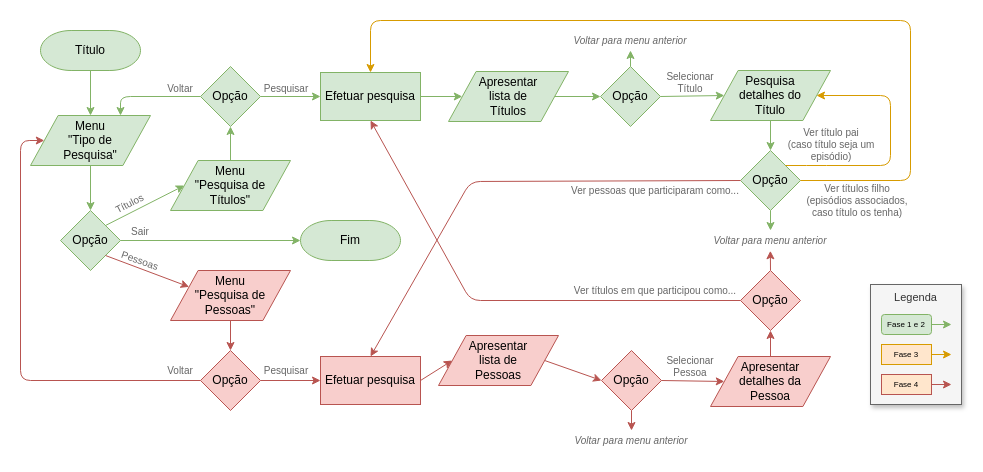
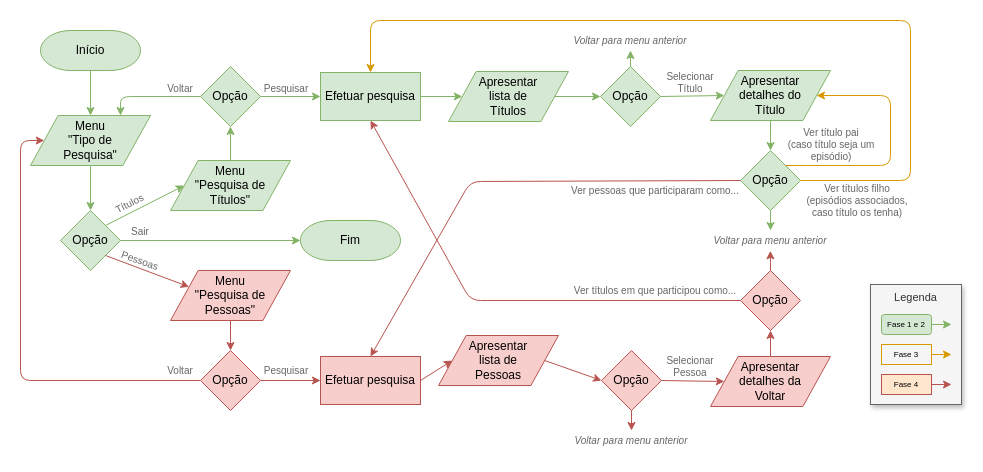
  <mxCell id="0" />
  <mxCell id="1" parent="0" />
  <mxCell id="2" value="Legenda" style="rounded=0;whiteSpace=wrap;html=1;fillColor=#f5f5f5;strokeColor=#666666;fontColor=#333333;glass=0;shadow=1;comic=0;fontSize=11;verticalAlign=top;" vertex="1" parent="1"><mxGeometry x="870" y="284" width="91" height="120" as="geometry" /></mxCell>
- <mxCell id="3" value="Título" style="strokeWidth=1;html=1;shape=mxgraph.flowchart.terminator;whiteSpace=wrap;fillColor=#d5e8d4;strokeColor=#82b366;" vertex="1" parent="1"><mxGeometry x="40" y="30" width="100" height="40" as="geometry" /></mxCell>
+ <mxCell id="3" value="Início" style="strokeWidth=1;html=1;shape=mxgraph.flowchart.terminator;whiteSpace=wrap;fillColor=#d5e8d4;strokeColor=#82b366;" vertex="1" parent="1"><mxGeometry x="40" y="30" width="100" height="40" as="geometry" /></mxCell>
  <mxCell id="4" value="Fim" style="strokeWidth=1;html=1;shape=mxgraph.flowchart.terminator;whiteSpace=wrap;fillColor=#d5e8d4;strokeColor=#82b366;" vertex="1" parent="1"><mxGeometry x="300" y="220" width="100" height="40" as="geometry" /></mxCell>
  <mxCell id="5" value="" style="endArrow=classic;html=1;exitX=0.5;exitY=1;exitDx=0;exitDy=0;exitPerimeter=0;entryX=0.5;entryY=0;entryDx=0;entryDy=0;entryPerimeter=0;fillColor=#d5e8d4;strokeColor=#82b366;" edge="1" parent="1" source="3"><mxGeometry width="50" height="50" relative="1" as="geometry"><mxPoint x="340" y="630" as="sourcePoint" /><mxPoint x="90" y="115" as="targetPoint" /></mxGeometry></mxCell>
  <mxCell id="6" value="Opção" style="rhombus;whiteSpace=wrap;html=1;strokeWidth=1;fillColor=#d5e8d4;strokeColor=#82b366;" vertex="1" parent="1"><mxGeometry x="60" y="210" width="60" height="60" as="geometry" /></mxCell>
  <mxCell id="7" value="" style="endArrow=classic;html=1;exitX=0.5;exitY=1;exitDx=0;exitDy=0;entryX=0.5;entryY=0;entryDx=0;entryDy=0;fillColor=#d5e8d4;strokeColor=#82b366;" edge="1" parent="1" target="6"><mxGeometry width="50" height="50" relative="1" as="geometry"><mxPoint x="90" y="165" as="sourcePoint" /><mxPoint x="80" y="310" as="targetPoint" /></mxGeometry></mxCell>
  <mxCell id="8" value="" style="endArrow=classic;html=1;exitX=1;exitY=0.5;exitDx=0;exitDy=0;entryX=0;entryY=0.5;entryDx=0;entryDy=0;entryPerimeter=0;fillColor=#d5e8d4;strokeColor=#82b366;" edge="1" parent="1" source="6" target="4"><mxGeometry width="50" height="50" relative="1" as="geometry"><mxPoint x="40" y="420" as="sourcePoint" /><mxPoint x="620" y="180" as="targetPoint" /><Array as="points" /></mxGeometry></mxCell>
  <mxCell id="9" value="&lt;span style=&quot;white-space: normal&quot;&gt;Menu&lt;/span&gt;&lt;br style=&quot;white-space: normal&quot;&gt;&lt;span style=&quot;white-space: normal&quot;&gt;&quot;Tipo de&lt;br&gt;Pesquisa&quot;&lt;/span&gt;" style="shape=parallelogram;html=1;strokeWidth=1;perimeter=parallelogramPerimeter;whiteSpace=wrap;rounded=0;arcSize=12;size=0.23;fillColor=#d5e8d4;strokeColor=#82b366;" vertex="1" parent="1"><mxGeometry x="30" y="115" width="120" height="50" as="geometry" /></mxCell>
  <mxCell id="10" value="Menu&lt;br&gt;&quot;Pesquisa de&lt;br&gt;Títulos&quot;" style="shape=parallelogram;html=1;strokeWidth=1;perimeter=parallelogramPerimeter;whiteSpace=wrap;rounded=0;arcSize=12;size=0.23;fillColor=#d5e8d4;strokeColor=#82b366;" vertex="1" parent="1"><mxGeometry x="170" y="160" width="120" height="50" as="geometry" /></mxCell>
  <mxCell id="11" value="Menu&lt;br&gt;&quot;Pesquisa de Pessoas&quot;" style="shape=parallelogram;html=1;strokeWidth=1;perimeter=parallelogramPerimeter;whiteSpace=wrap;rounded=0;arcSize=12;size=0.23;fillColor=#f8cecc;strokeColor=#b85450;" vertex="1" parent="1"><mxGeometry x="170" y="270" width="120" height="50" as="geometry" /></mxCell>
  <mxCell id="12" value="Sair" style="text;html=1;strokeColor=none;fillColor=none;align=center;verticalAlign=middle;whiteSpace=wrap;rounded=0;rotation=0;fontColor=#666666;fontStyle=0;fontSize=10;fontFamily=Helvetica;" vertex="1" parent="1"><mxGeometry x="119.5" y="221" width="40" height="20" as="geometry" /></mxCell>
  <mxCell id="13" value="Pessoas" style="text;html=1;strokeColor=none;fillColor=none;align=center;verticalAlign=middle;whiteSpace=wrap;rounded=0;fontColor=#666666;rotation=20;fontStyle=0;fontSize=10;fontFamily=Helvetica;" vertex="1" parent="1"><mxGeometry x="120" y="250" width="40" height="20" as="geometry" /></mxCell>
  <mxCell id="14" value="Títulos" style="text;html=1;strokeColor=none;fillColor=none;align=center;verticalAlign=middle;whiteSpace=wrap;rounded=0;fontColor=#666666;rotation=-27;fontStyle=0;fontSize=10;fontFamily=Helvetica;" vertex="1" parent="1"><mxGeometry x="109" y="192.5" width="40" height="20" as="geometry" /></mxCell>
  <mxCell id="15" value="Opção" style="rhombus;whiteSpace=wrap;html=1;strokeWidth=1;fillColor=#d5e8d4;strokeColor=#82b366;" vertex="1" parent="1"><mxGeometry x="200" y="66" width="60" height="60" as="geometry" /></mxCell>
  <mxCell id="16" value="" style="endArrow=classic;html=1;fontColor=#666666;exitX=0.5;exitY=0;exitDx=0;exitDy=0;entryX=0.5;entryY=1;entryDx=0;entryDy=0;fillColor=#d5e8d4;strokeColor=#82b366;" edge="1" parent="1" source="10" target="15"><mxGeometry width="50" height="50" relative="1" as="geometry"><mxPoint x="30" y="410" as="sourcePoint" /><mxPoint x="80" y="360" as="targetPoint" /></mxGeometry></mxCell>
  <mxCell id="17" value="" style="endArrow=classic;html=1;fontColor=#666666;exitX=1;exitY=0;exitDx=0;exitDy=0;entryX=0;entryY=0.5;entryDx=0;entryDy=0;fillColor=#d5e8d4;strokeColor=#82b366;" edge="1" parent="1" source="6" target="10"><mxGeometry width="50" height="50" relative="1" as="geometry"><mxPoint x="50" y="410" as="sourcePoint" /><mxPoint x="100" y="360" as="targetPoint" /></mxGeometry></mxCell>
  <mxCell id="18" value="" style="endArrow=classic;html=1;fontColor=#666666;entryX=0;entryY=0.25;entryDx=0;entryDy=0;exitX=1;exitY=1;exitDx=0;exitDy=0;fillColor=#f8cecc;strokeColor=#b85450;" edge="1" parent="1" source="6" target="11"><mxGeometry width="50" height="50" relative="1" as="geometry"><mxPoint x="60" y="410" as="sourcePoint" /><mxPoint x="110" y="360" as="targetPoint" /></mxGeometry></mxCell>
  <mxCell id="19" value="Opção" style="rhombus;whiteSpace=wrap;html=1;strokeWidth=1;fillColor=#f8cecc;strokeColor=#b85450;" vertex="1" parent="1"><mxGeometry x="200" y="350" width="60" height="60" as="geometry" /></mxCell>
  <mxCell id="20" value="" style="endArrow=classic;html=1;fontColor=#666666;entryX=0.5;entryY=0;entryDx=0;entryDy=0;exitX=0.5;exitY=1;exitDx=0;exitDy=0;fillColor=#f8cecc;strokeColor=#b85450;" edge="1" parent="1" source="11" target="19"><mxGeometry width="50" height="50" relative="1" as="geometry"><mxPoint x="30" y="480" as="sourcePoint" /><mxPoint x="80" y="430" as="targetPoint" /></mxGeometry></mxCell>
  <mxCell id="21" value="" style="endArrow=classic;html=1;fontFamily=Helvetica;fontSize=10;fontColor=#666666;exitX=0;exitY=0.5;exitDx=0;exitDy=0;entryX=0.75;entryY=0;entryDx=0;entryDy=0;fillColor=#d5e8d4;strokeColor=#82b366;" edge="1" parent="1" source="15" target="9"><mxGeometry width="50" height="50" relative="1" as="geometry"><mxPoint x="30" y="480" as="sourcePoint" /><mxPoint x="80" y="430" as="targetPoint" /><Array as="points"><mxPoint x="120" y="96" /></Array></mxGeometry></mxCell>
  <mxCell id="22" value="" style="endArrow=classic;html=1;fontFamily=Helvetica;fontSize=10;fontColor=#666666;exitX=0;exitY=0.5;exitDx=0;exitDy=0;entryX=0;entryY=0.5;entryDx=0;entryDy=0;fillColor=#f8cecc;strokeColor=#b85450;" edge="1" parent="1" source="19" target="9"><mxGeometry width="50" height="50" relative="1" as="geometry"><mxPoint x="30" y="480" as="sourcePoint" /><mxPoint x="40" y="240" as="targetPoint" /><Array as="points"><mxPoint x="20" y="380" /><mxPoint x="20" y="140" /></Array></mxGeometry></mxCell>
  <mxCell id="23" value="Voltar" style="text;html=1;strokeColor=none;fillColor=none;align=center;verticalAlign=middle;whiteSpace=wrap;rounded=0;rotation=0;fontColor=#666666;fontStyle=0;fontSize=10;fontFamily=Helvetica;" vertex="1" parent="1"><mxGeometry x="160" y="78" width="40" height="20" as="geometry" /></mxCell>
  <mxCell id="24" value="Voltar" style="text;html=1;strokeColor=none;fillColor=none;align=center;verticalAlign=middle;whiteSpace=wrap;rounded=0;rotation=0;fontColor=#666666;fontStyle=0;fontSize=10;fontFamily=Helvetica;" vertex="1" parent="1"><mxGeometry x="160" y="360" width="40" height="20" as="geometry" /></mxCell>
  <mxCell id="25" value="&lt;font color=&quot;#000000&quot;&gt;&lt;span style=&quot;font-size: 12px&quot;&gt;Efetuar pesquisa&lt;/span&gt;&lt;/font&gt;" style="rounded=0;whiteSpace=wrap;html=1;strokeWidth=1;fontFamily=Helvetica;fontSize=10;fillColor=#d5e8d4;strokeColor=#82b366;" vertex="1" parent="1"><mxGeometry x="320" y="72" width="100" height="48" as="geometry" /></mxCell>
  <mxCell id="26" value="&lt;font color=&quot;#000000&quot;&gt;&lt;span style=&quot;font-size: 12px&quot;&gt;Efetuar pesquisa&lt;/span&gt;&lt;/font&gt;" style="rounded=0;whiteSpace=wrap;html=1;strokeWidth=1;fontFamily=Helvetica;fontSize=10;fillColor=#f8cecc;strokeColor=#b85450;" vertex="1" parent="1"><mxGeometry x="320" y="356" width="100" height="48" as="geometry" /></mxCell>
  <mxCell id="27" value="" style="endArrow=classic;html=1;fontFamily=Helvetica;fontSize=10;fontColor=#666666;exitX=1;exitY=0.5;exitDx=0;exitDy=0;entryX=0;entryY=0.5;entryDx=0;entryDy=0;fillColor=#d5e8d4;strokeColor=#82b366;" edge="1" parent="1" source="15" target="25"><mxGeometry width="50" height="50" relative="1" as="geometry"><mxPoint x="10" y="480" as="sourcePoint" /><mxPoint x="60" y="430" as="targetPoint" /></mxGeometry></mxCell>
  <mxCell id="28" value="" style="endArrow=classic;html=1;fontFamily=Helvetica;fontSize=10;fontColor=#666666;exitX=1;exitY=0.5;exitDx=0;exitDy=0;entryX=0;entryY=0.5;entryDx=0;entryDy=0;fillColor=#f8cecc;strokeColor=#b85450;" edge="1" parent="1" source="19" target="26"><mxGeometry width="50" height="50" relative="1" as="geometry"><mxPoint x="10" y="480" as="sourcePoint" /><mxPoint x="60" y="430" as="targetPoint" /></mxGeometry></mxCell>
  <mxCell id="29" value="Pesquisar" style="text;html=1;strokeColor=none;fillColor=none;align=center;verticalAlign=middle;whiteSpace=wrap;rounded=0;rotation=0;fontColor=#666666;fontStyle=0;fontSize=10;fontFamily=Helvetica;" vertex="1" parent="1"><mxGeometry x="265.5" y="78" width="40" height="20" as="geometry" /></mxCell>
  <mxCell id="30" value="Pesquisar" style="text;html=1;strokeColor=none;fillColor=none;align=center;verticalAlign=middle;whiteSpace=wrap;rounded=0;rotation=0;fontColor=#666666;fontStyle=0;fontSize=10;fontFamily=Helvetica;" vertex="1" parent="1"><mxGeometry x="265.5" y="360" width="40" height="20" as="geometry" /></mxCell>
  <mxCell id="31" value="Apresentar&lt;br&gt;lista de&lt;br&gt;Títulos" style="shape=parallelogram;html=1;strokeWidth=1;perimeter=parallelogramPerimeter;whiteSpace=wrap;rounded=0;arcSize=12;size=0.23;fillColor=#d5e8d4;strokeColor=#82b366;" vertex="1" parent="1"><mxGeometry x="448" y="71" width="120" height="50" as="geometry" /></mxCell>
  <mxCell id="32" value="Apresentar&lt;br&gt;lista de&lt;br&gt;Pessoas" style="shape=parallelogram;html=1;strokeWidth=1;perimeter=parallelogramPerimeter;whiteSpace=wrap;rounded=0;arcSize=12;size=0.23;fillColor=#f8cecc;strokeColor=#b85450;" vertex="1" parent="1"><mxGeometry x="438" y="335" width="120" height="50" as="geometry" /></mxCell>
  <mxCell id="33" value="" style="endArrow=classic;html=1;fontFamily=Helvetica;fontSize=10;fontColor=#666666;entryX=0;entryY=0.5;entryDx=0;entryDy=0;exitX=1;exitY=0.5;exitDx=0;exitDy=0;fillColor=#d5e8d4;strokeColor=#82b366;" edge="1" parent="1" source="25" target="31"><mxGeometry width="50" height="50" relative="1" as="geometry"><mxPoint x="10" y="480" as="sourcePoint" /><mxPoint x="60" y="430" as="targetPoint" /></mxGeometry></mxCell>
  <mxCell id="34" value="" style="endArrow=classic;html=1;fontFamily=Helvetica;fontSize=10;fontColor=#666666;entryX=0;entryY=0.5;entryDx=0;entryDy=0;exitX=1;exitY=0.5;exitDx=0;exitDy=0;fillColor=#f8cecc;strokeColor=#b85450;" edge="1" parent="1" source="26" target="32"><mxGeometry width="50" height="50" relative="1" as="geometry"><mxPoint x="70" y="480" as="sourcePoint" /><mxPoint x="120" y="430" as="targetPoint" /></mxGeometry></mxCell>
  <mxCell id="35" value="Opção" style="rhombus;whiteSpace=wrap;html=1;strokeWidth=1;fillColor=#d5e8d4;strokeColor=#82b366;" vertex="1" parent="1"><mxGeometry x="600" y="66" width="60" height="60" as="geometry" /></mxCell>
  <mxCell id="36" value="Opção" style="rhombus;whiteSpace=wrap;html=1;strokeWidth=1;fillColor=#f8cecc;strokeColor=#b85450;" vertex="1" parent="1"><mxGeometry x="601" y="350" width="60" height="60" as="geometry" /></mxCell>
  <mxCell id="37" value="" style="endArrow=classic;html=1;fontFamily=Helvetica;fontSize=10;fontColor=#666666;exitX=1;exitY=0.5;exitDx=0;exitDy=0;entryX=0;entryY=0.5;entryDx=0;entryDy=0;fillColor=#f8cecc;strokeColor=#b85450;" edge="1" parent="1" source="32" target="36"><mxGeometry width="50" height="50" relative="1" as="geometry"><mxPoint x="10" y="480" as="sourcePoint" /><mxPoint x="590" y="380" as="targetPoint" /></mxGeometry></mxCell>
  <mxCell id="38" value="" style="endArrow=classic;html=1;fontFamily=Helvetica;fontSize=10;fontColor=#666666;exitX=1;exitY=0.5;exitDx=0;exitDy=0;entryX=0;entryY=0.5;entryDx=0;entryDy=0;fillColor=#d5e8d4;strokeColor=#82b366;" edge="1" parent="1" source="31" target="35"><mxGeometry width="50" height="50" relative="1" as="geometry"><mxPoint x="10" y="480" as="sourcePoint" /><mxPoint x="60" y="430" as="targetPoint" /></mxGeometry></mxCell>
  <mxCell id="39" value="" style="endArrow=classic;html=1;fontFamily=Helvetica;fontSize=10;fontColor=#666666;exitX=0.5;exitY=0;exitDx=0;exitDy=0;entryX=0.5;entryY=1;entryDx=0;entryDy=0;fillColor=#d5e8d4;strokeColor=#82b366;" edge="1" parent="1" source="35" target="41"><mxGeometry width="50" height="50" relative="1" as="geometry"><mxPoint x="610" y="185" as="sourcePoint" /><mxPoint x="650" y="50" as="targetPoint" /></mxGeometry></mxCell>
  <mxCell id="40" value="" style="endArrow=classic;html=1;fontFamily=Helvetica;fontSize=10;fontColor=#666666;exitX=0.5;exitY=1;exitDx=0;exitDy=0;entryX=0.5;entryY=0;entryDx=0;entryDy=0;fillColor=#f8cecc;strokeColor=#b85450;" edge="1" parent="1" source="36" target="42"><mxGeometry width="50" height="50" relative="1" as="geometry"><mxPoint x="458" y="195" as="sourcePoint" /><mxPoint x="631" y="430" as="targetPoint" /></mxGeometry></mxCell>
  <mxCell id="41" value="Voltar para menu anterior" style="text;html=1;strokeColor=none;fillColor=none;align=center;verticalAlign=middle;whiteSpace=wrap;rounded=0;rotation=0;fontColor=#666666;fontStyle=2;fontSize=10;fontFamily=Helvetica;" vertex="1" parent="1"><mxGeometry x="570" y="30" width="120" height="20" as="geometry" /></mxCell>
  <mxCell id="42" value="Voltar para menu anterior" style="text;html=1;strokeColor=none;fillColor=none;align=center;verticalAlign=middle;whiteSpace=wrap;rounded=0;rotation=0;fontColor=#666666;fontStyle=2;fontSize=10;fontFamily=Helvetica;" vertex="1" parent="1"><mxGeometry x="561" y="430" width="140" height="20" as="geometry" /></mxCell>
- <mxCell id="43" value="Pesquisa&lt;br&gt;detalhes do&lt;br&gt;Título" style="shape=parallelogram;html=1;strokeWidth=1;perimeter=parallelogramPerimeter;whiteSpace=wrap;rounded=0;arcSize=12;size=0.23;fillColor=#d5e8d4;strokeColor=#82b366;" vertex="1" parent="1"><mxGeometry x="710" y="70" width="120" height="50" as="geometry" /></mxCell>
+ <mxCell id="43" value="Apresentar&lt;br&gt;detalhes do&lt;br&gt;Título" style="shape=parallelogram;html=1;strokeWidth=1;perimeter=parallelogramPerimeter;whiteSpace=wrap;rounded=0;arcSize=12;size=0.23;fillColor=#d5e8d4;strokeColor=#82b366;" vertex="1" parent="1"><mxGeometry x="710" y="70" width="120" height="50" as="geometry" /></mxCell>
  <mxCell id="44" value="" style="endArrow=classic;html=1;fontFamily=Helvetica;fontSize=10;fontColor=#666666;entryX=0;entryY=0.5;entryDx=0;entryDy=0;exitX=1;exitY=0.5;exitDx=0;exitDy=0;fillColor=#f8cecc;strokeColor=#b85450;" edge="1" parent="1" source="36" target="50"><mxGeometry width="50" height="50" relative="1" as="geometry"><mxPoint x="660" y="286" as="sourcePoint" /><mxPoint x="587.797" y="295.876" as="targetPoint" /></mxGeometry></mxCell>
  <mxCell id="45" value="" style="endArrow=classic;html=1;fontFamily=Helvetica;fontSize=10;fontColor=#666666;entryX=0;entryY=0.5;entryDx=0;entryDy=0;exitX=1;exitY=0.5;exitDx=0;exitDy=0;fillColor=#d5e8d4;strokeColor=#82b366;" edge="1" parent="1" source="35" target="43"><mxGeometry width="50" height="50" relative="1" as="geometry"><mxPoint x="180" y="480" as="sourcePoint" /><mxPoint x="230" y="430" as="targetPoint" /></mxGeometry></mxCell>
  <mxCell id="46" value="Selecionar&lt;br&gt;Título" style="text;html=1;strokeColor=none;fillColor=none;align=center;verticalAlign=middle;whiteSpace=wrap;rounded=0;rotation=0;fontColor=#666666;fontStyle=0;fontSize=10;fontFamily=Helvetica;" vertex="1" parent="1"><mxGeometry x="670" y="72" width="40" height="20" as="geometry" /></mxCell>
  <mxCell id="47" value="Selecionar&lt;br&gt;Pessoa" style="text;html=1;strokeColor=none;fillColor=none;align=center;verticalAlign=middle;whiteSpace=wrap;rounded=0;rotation=0;fontColor=#666666;fontStyle=0;fontSize=10;fontFamily=Helvetica;" vertex="1" parent="1"><mxGeometry x="670" y="356" width="40" height="20" as="geometry" /></mxCell>
  <mxCell id="48" style="edgeStyle=orthogonalEdgeStyle;rounded=0;orthogonalLoop=1;jettySize=auto;html=1;exitX=0.5;exitY=1;exitDx=0;exitDy=0;entryX=0.5;entryY=1;entryDx=0;entryDy=0;" edge="1" parent="1" source="41" target="41"><mxGeometry relative="1" as="geometry" /></mxCell>
  <mxCell id="49" style="edgeStyle=orthogonalEdgeStyle;rounded=0;orthogonalLoop=1;jettySize=auto;html=1;exitX=0.5;exitY=0;exitDx=0;exitDy=0;entryX=0.5;entryY=1;entryDx=0;entryDy=0;fillColor=#f8cecc;strokeColor=#b85450;" edge="1" parent="1" source="50" target="57"><mxGeometry relative="1" as="geometry" /></mxCell>
- <mxCell id="50" value="Apresentar&lt;br&gt;detalhes da&lt;br&gt;Pessoa" style="shape=parallelogram;html=1;strokeWidth=1;perimeter=parallelogramPerimeter;whiteSpace=wrap;rounded=0;arcSize=12;size=0.23;fillColor=#f8cecc;strokeColor=#b85450;" vertex="1" parent="1"><mxGeometry x="710" y="356" width="120" height="50" as="geometry" /></mxCell>
+ <mxCell id="50" value="Apresentar&lt;br&gt;detalhes da&lt;br&gt;Voltar" style="shape=parallelogram;html=1;strokeWidth=1;perimeter=parallelogramPerimeter;whiteSpace=wrap;rounded=0;arcSize=12;size=0.23;fillColor=#f8cecc;strokeColor=#b85450;" vertex="1" parent="1"><mxGeometry x="710" y="356" width="120" height="50" as="geometry" /></mxCell>
  <mxCell id="51" value="Opção" style="rhombus;whiteSpace=wrap;html=1;strokeWidth=1;fillColor=#d5e8d4;strokeColor=#82b366;" vertex="1" parent="1"><mxGeometry x="740" y="150" width="60" height="60" as="geometry" /></mxCell>
  <mxCell id="52" value="" style="endArrow=classic;html=1;exitX=0.5;exitY=1;exitDx=0;exitDy=0;entryX=0.5;entryY=0;entryDx=0;entryDy=0;fillColor=#d5e8d4;strokeColor=#82b366;" edge="1" parent="1" source="43" target="51"><mxGeometry width="50" height="50" relative="1" as="geometry"><mxPoint x="737.931" y="160" as="sourcePoint" /><mxPoint x="670" y="240" as="targetPoint" /></mxGeometry></mxCell>
  <mxCell id="53" value="" style="endArrow=classic;html=1;exitX=1;exitY=0.5;exitDx=0;exitDy=0;entryX=0.5;entryY=0;entryDx=0;entryDy=0;fillColor=#ffe6cc;strokeColor=#d79b00;" edge="1" parent="1" source="51" target="25"><mxGeometry width="50" height="50" relative="1" as="geometry"><mxPoint x="810" y="240" as="sourcePoint" /><mxPoint x="930" y="130" as="targetPoint" /><Array as="points"><mxPoint x="910" y="180" /><mxPoint x="910" y="20" /><mxPoint x="370" y="20" /></Array></mxGeometry></mxCell>
  <mxCell id="54" value="" style="endArrow=classic;html=1;entryX=0.5;entryY=0;entryDx=0;entryDy=0;exitX=0;exitY=0.5;exitDx=0;exitDy=0;fillColor=#f8cecc;strokeColor=#b85450;" edge="1" parent="1" source="51" target="26"><mxGeometry width="50" height="50" relative="1" as="geometry"><mxPoint x="730" y="200" as="sourcePoint" /><mxPoint x="200" y="470" as="targetPoint" /><Array as="points"><mxPoint x="470" y="181" /></Array></mxGeometry></mxCell>
  <mxCell id="55" value="" style="endArrow=classic;html=1;exitX=0.5;exitY=1;exitDx=0;exitDy=0;fillColor=#d5e8d4;strokeColor=#82b366;" edge="1" parent="1" source="51"><mxGeometry width="50" height="50" relative="1" as="geometry"><mxPoint x="780" y="130" as="sourcePoint" /><mxPoint x="770" y="230" as="targetPoint" /></mxGeometry></mxCell>
  <mxCell id="56" style="edgeStyle=orthogonalEdgeStyle;rounded=0;orthogonalLoop=1;jettySize=auto;html=1;exitX=0.5;exitY=0;exitDx=0;exitDy=0;fillColor=#f8cecc;strokeColor=#b85450;" edge="1" parent="1" source="57"><mxGeometry relative="1" as="geometry"><mxPoint x="769.857" y="250.286" as="targetPoint" /></mxGeometry></mxCell>
  <mxCell id="57" value="Opção" style="rhombus;whiteSpace=wrap;html=1;strokeWidth=1;fillColor=#f8cecc;strokeColor=#b85450;" vertex="1" parent="1"><mxGeometry x="740" y="270" width="60" height="60" as="geometry" /></mxCell>
  <mxCell id="58" value="Voltar para menu anterior" style="text;html=1;strokeColor=none;fillColor=none;align=center;verticalAlign=middle;whiteSpace=wrap;rounded=0;rotation=0;fontColor=#666666;fontStyle=2;fontSize=10;fontFamily=Helvetica;" vertex="1" parent="1"><mxGeometry x="710" y="230" width="120" height="20" as="geometry" /></mxCell>
  <mxCell id="59" value="" style="endArrow=classic;html=1;entryX=0.5;entryY=1;entryDx=0;entryDy=0;exitX=0;exitY=0.5;exitDx=0;exitDy=0;fillColor=#f8cecc;strokeColor=#b85450;" edge="1" parent="1" source="57" target="25"><mxGeometry width="50" height="50" relative="1" as="geometry"><mxPoint x="230" y="520" as="sourcePoint" /><mxPoint x="280" y="470" as="targetPoint" /><Array as="points"><mxPoint x="470" y="300" /></Array></mxGeometry></mxCell>
  <mxCell id="60" value="Ver títulos filho&lt;br&gt;(episódios associados, caso título os tenha)" style="text;html=1;strokeColor=none;fillColor=none;align=center;verticalAlign=middle;whiteSpace=wrap;rounded=0;rotation=0;fontColor=#666666;fontStyle=0;fontSize=10;fontFamily=Helvetica;" vertex="1" parent="1"><mxGeometry x="796.5" y="190" width="120" height="20" as="geometry" /></mxCell>
  <mxCell id="61" value="Ver pessoas que participaram como..." style="text;html=1;strokeColor=none;fillColor=none;align=center;verticalAlign=middle;whiteSpace=wrap;rounded=0;rotation=0;fontColor=#666666;fontStyle=0;fontSize=10;fontFamily=Helvetica;" vertex="1" parent="1"><mxGeometry x="570" y="180" width="170" height="20" as="geometry" /></mxCell>
  <mxCell id="62" value="" style="endArrow=classic;html=1;exitX=1;exitY=0;exitDx=0;exitDy=0;fillColor=#ffe6cc;strokeColor=#d79b00;" edge="1" parent="1" source="51"><mxGeometry width="50" height="50" relative="1" as="geometry"><mxPoint x="830" y="160" as="sourcePoint" /><mxPoint x="816" y="95" as="targetPoint" /><Array as="points"><mxPoint x="816" y="165" /><mxPoint x="890" y="165" /><mxPoint x="890" y="95" /></Array></mxGeometry></mxCell>
  <mxCell id="63" value="Ver título pai&lt;br&gt;(caso título seja um episódio)" style="text;html=1;strokeColor=none;fillColor=none;align=center;verticalAlign=middle;whiteSpace=wrap;rounded=0;rotation=0;fontColor=#666666;fontStyle=0;fontSize=10;fontFamily=Helvetica;" vertex="1" parent="1"><mxGeometry x="771" y="133.5" width="120" height="20" as="geometry" /></mxCell>
  <mxCell id="64" value="Ver títulos em que participou como..." style="text;html=1;strokeColor=none;fillColor=none;align=center;verticalAlign=middle;whiteSpace=wrap;rounded=0;rotation=0;fontColor=#666666;fontStyle=0;fontSize=10;fontFamily=Helvetica;" vertex="1" parent="1"><mxGeometry x="570" y="280" width="170" height="20" as="geometry" /></mxCell>
  <mxCell id="65" value="" style="endArrow=classic;html=1;fillColor=#d5e8d4;strokeColor=#82b366;exitX=1;exitY=0.5;exitDx=0;exitDy=0;" edge="1" parent="1" source="66"><mxGeometry width="50" height="50" relative="1" as="geometry"><mxPoint x="921" y="334" as="sourcePoint" /><mxPoint x="951" y="324" as="targetPoint" /><Array as="points" /></mxGeometry></mxCell>
  <mxCell id="66" value="Fase 1 e 2" style="whiteSpace=wrap;html=1;fillColor=#d5e8d4;strokeColor=#82b366;fontSize=8;rounded=1;" vertex="1" parent="1"><mxGeometry x="881" y="314" width="50" height="20" as="geometry" /></mxCell>
  <mxCell id="67" value="" style="endArrow=classic;html=1;fillColor=#ffe6cc;strokeColor=#d79b00;exitX=1;exitY=0.5;exitDx=0;exitDy=0;" edge="1" parent="1" source="68"><mxGeometry width="50" height="50" relative="1" as="geometry"><mxPoint x="921" y="364" as="sourcePoint" /><mxPoint x="951" y="354" as="targetPoint" /><Array as="points" /></mxGeometry></mxCell>
- <mxCell id="68" value="Fase 3" style="rounded=0;whiteSpace=wrap;html=1;fillColor=#ffe6cc;strokeColor=#d79b00;fontSize=8;" vertex="1" parent="1"><mxGeometry x="881" y="344" width="50" height="20" as="geometry" /></mxCell>
+ <mxCell id="68" value="Fase 3" style="rounded=0;whiteSpace=wrap;html=1;fillColor=#f5f5f5;strokeColor=#d79b00;fontSize=8;" vertex="1" parent="1"><mxGeometry x="881" y="344" width="50" height="20" as="geometry" /></mxCell>
  <mxCell id="69" value="" style="endArrow=classic;html=1;fillColor=#f8cecc;strokeColor=#b85450;exitX=1;exitY=0.5;exitDx=0;exitDy=0;" edge="1" parent="1" source="70"><mxGeometry width="50" height="50" relative="1" as="geometry"><mxPoint x="921" y="394" as="sourcePoint" /><mxPoint x="951" y="384" as="targetPoint" /><Array as="points" /></mxGeometry></mxCell>
  <mxCell id="70" value="Fase 4" style="rounded=0;whiteSpace=wrap;html=1;fillColor=#ffe6cc;strokeColor=#b85450;fontSize=8;" vertex="1" parent="1"><mxGeometry x="881" y="374" width="50" height="20" as="geometry" /></mxCell>
